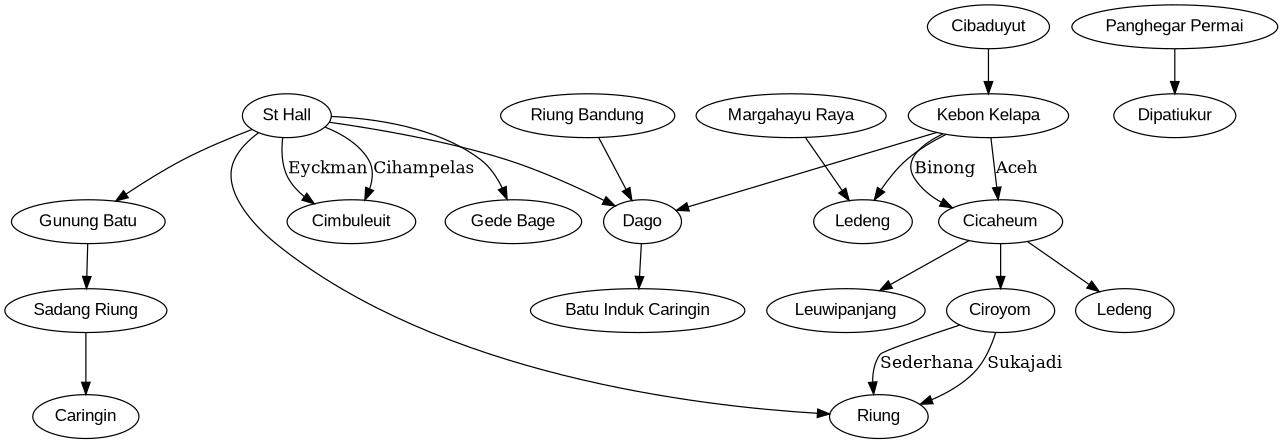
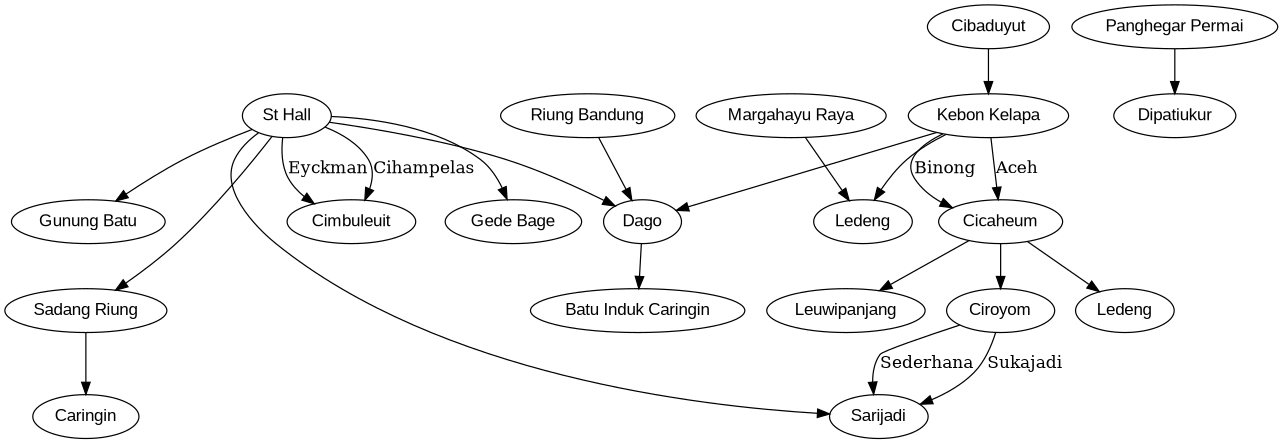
  digraph {
    node [fontname=Arial]
    n1 [label="Kebon Kelapa"]
    n2 [label=Cicaheum]
    n3 [label=Dago]
    n4 [label=Ledeng]
    n5 [label=Ciroyom]
    n6 [label=Ledeng]
    n7 [label=Leuwipanjang]
    n8 [label="Batu Induk Caringin"]
-   n9 [label=Riung]
+   n9 [label=Sarijadi]
    n10 [label="Riung Bandung"]
    n11 [label=Cibaduyut]
    n12 [label="Margahayu Raya"]
    n13 [label="Panghegar Permai"]
    n14 [label=Dipatiukur]
    n15 [label="Sadang Riung"]
    n16 [label=Caringin]
    n17 [label="St Hall"]
    n18 [label=Cimbuleuit]
    n19 [label="Gede Bage"]
    n20 [label="Gunung Batu"]
    n1 -> n2 [label=Binong]
    n1 -> n2 [label=Aceh]
    n1 -> n3
    n1 -> n4
    n2 -> n5
    n2 -> n6
    n2 -> n7
    n3 -> n8
    n5 -> n9 [label=Sederhana]
    n5 -> n9 [label=Sukajadi]
    n10 -> n3
    n11 -> n1
    n12 -> n4
    n13 -> n14
    n15 -> n16
    n17 -> n3
    n17 -> n9
-   n20 -> n15
+   n17 -> n15
    n17 -> n18 [label=Eyckman]
    n17 -> n18 [label=Cihampelas]
    n17 -> n19
    n17 -> n20
  }
